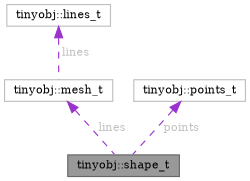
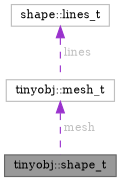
  digraph {
    fontname="DejaVu Serif"
    node [color=grey75 fillcolor=white fontname="DejaVu Serif" fontsize=10 shape=box style=filled]
    edge [color=darkorchid3 dir=back fontcolor=grey fontname="DejaVu Serif" fontsize=10 labelfontname=Helvetica labelfontsize=10 style=dashed]
    n1 [color=gray40 fillcolor=grey60 fontcolor=black height=0.2 label="tinyobj::shape_t" width=0.4]
    n2 [height=0.2 label="tinyobj::mesh_t" width=0.4]
-   n3 [height=0.2 label="tinyobj::lines_t" width=0.4]
-   n4 [height=0.2 label="tinyobj::points_t" width=0.4]
-   n2 -> n1 [label=" lines"]
+   n3 [height=0.2 label="shape::lines_t" width=0.4]
+   n2 -> n1 [label=" mesh"]
    n3 -> n2 [label=" lines"]
-   n4 -> n1 [label=" points"]
  }
